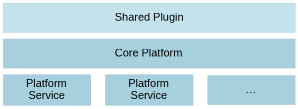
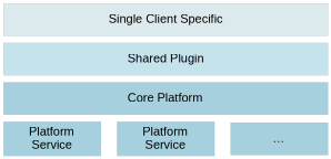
  digraph {
    rankdir=TB
    ranksep=0.01
    fontname="Liberation Sans"
    node [color="#708BA6" fillcolor="#A6D0DE" fontname="Liberation Sans" penwidth=0.2 shape=box style=filled]
    edge [style=invis fontname="Liberation Sans"]
    n1 [label="Platform\nService" width="1.5in"]
    n2 [label="Platform\nService" width="1.5in"]
    n3 [label="…" width="1.5in"]
    n4 [label="Core Platform" width="5in"]
    n5 [fillcolor="#C5E3ED" label="Shared Plugin" width="5in"]
+   n6 [fillcolor="#DCE9ED" label="Single Client Specific" width="5in"]
    subgraph sub_1 {
      rank=same
      n1
      n2
      n3
    }
    n4 -> n1
    n4 -> n2
    n4 -> n3
    n5 -> n4
+   n6 -> n5
  }
